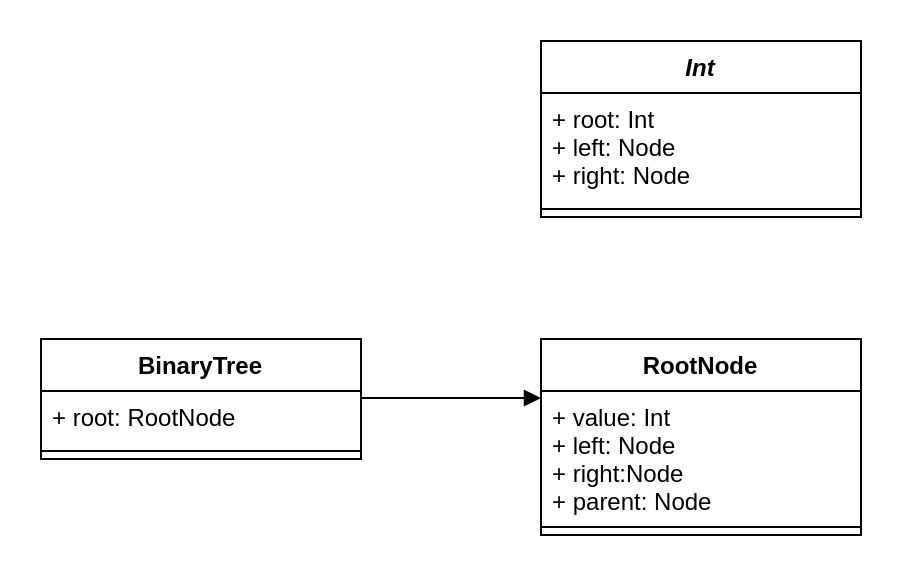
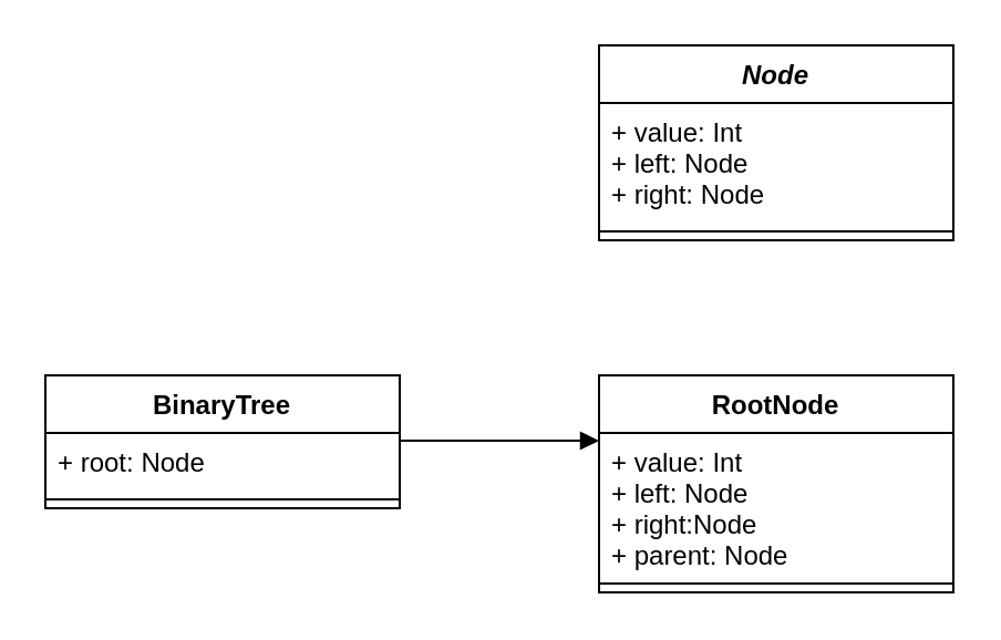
  <mxCell id="0" />
  <mxCell id="1" parent="0" />
  <mxCell id="2" value="BinaryTree" style="swimlane;fontStyle=1;align=center;verticalAlign=top;childLayout=stackLayout;horizontal=1;startSize=26;horizontalStack=0;resizeParent=1;resizeParentMax=0;resizeLast=0;collapsible=1;marginBottom=0;" parent="1" vertex="1"><mxGeometry x="20" y="169" width="160" height="60" as="geometry" /></mxCell>
- <mxCell id="3" value="+ root: RootNode" style="text;strokeColor=none;fillColor=none;align=left;verticalAlign=top;spacingLeft=4;spacingRight=4;overflow=hidden;rotatable=0;points=[[0,0.5],[1,0.5]];portConstraint=eastwest;" parent="2" vertex="1"><mxGeometry y="26" width="160" height="26" as="geometry" /></mxCell>
+ <mxCell id="3" value="+ root: Node" style="text;strokeColor=none;fillColor=none;align=left;verticalAlign=top;spacingLeft=4;spacingRight=4;overflow=hidden;rotatable=0;points=[[0,0.5],[1,0.5]];portConstraint=eastwest;" parent="2" vertex="1"><mxGeometry y="26" width="160" height="26" as="geometry" /></mxCell>
  <mxCell id="4" value="" style="line;strokeWidth=1;fillColor=none;align=left;verticalAlign=middle;spacingTop=-1;spacingLeft=3;spacingRight=3;rotatable=0;labelPosition=right;points=[];portConstraint=eastwest;" parent="2" vertex="1"><mxGeometry y="52" width="160" height="8" as="geometry" /></mxCell>
  <mxCell id="5" value="RootNode" style="swimlane;fontStyle=1;align=center;verticalAlign=top;childLayout=stackLayout;horizontal=1;startSize=26;horizontalStack=0;resizeParent=1;resizeParentMax=0;resizeLast=0;collapsible=1;marginBottom=0;" parent="1" vertex="1"><mxGeometry x="270" y="169" width="160" height="98" as="geometry" /></mxCell>
  <mxCell id="6" value="+ value: Int&#10;+ left: Node&#10;+ right:Node&#10;+ parent: Node" style="text;strokeColor=none;fillColor=none;align=left;verticalAlign=top;spacingLeft=4;spacingRight=4;overflow=hidden;rotatable=0;points=[[0,0.5],[1,0.5]];portConstraint=eastwest;" parent="5" vertex="1"><mxGeometry y="26" width="160" height="64" as="geometry" /></mxCell>
  <mxCell id="7" value="" style="line;strokeWidth=1;fillColor=none;align=left;verticalAlign=middle;spacingTop=-1;spacingLeft=3;spacingRight=3;rotatable=0;labelPosition=right;points=[];portConstraint=eastwest;" parent="5" vertex="1"><mxGeometry y="90" width="160" height="8" as="geometry" /></mxCell>
- <mxCell id="8" value="Int" style="swimlane;fontStyle=3;align=center;verticalAlign=top;childLayout=stackLayout;horizontal=1;startSize=26;horizontalStack=0;resizeParent=1;resizeParentMax=0;resizeLast=0;collapsible=1;marginBottom=0;" parent="1" vertex="1"><mxGeometry x="270" y="20" width="160" height="88" as="geometry" /></mxCell>
- <mxCell id="9" value="+ root: Int&#10;+ left: Node&#10;+ right: Node" style="text;strokeColor=none;fillColor=none;align=left;verticalAlign=top;spacingLeft=4;spacingRight=4;overflow=hidden;rotatable=0;points=[[0,0.5],[1,0.5]];portConstraint=eastwest;" parent="8" vertex="1"><mxGeometry y="26" width="160" height="54" as="geometry" /></mxCell>
+ <mxCell id="8" value="Node" style="swimlane;fontStyle=3;align=center;verticalAlign=top;childLayout=stackLayout;horizontal=1;startSize=26;horizontalStack=0;resizeParent=1;resizeParentMax=0;resizeLast=0;collapsible=1;marginBottom=0;" parent="1" vertex="1"><mxGeometry x="270" y="20" width="160" height="88" as="geometry" /></mxCell>
+ <mxCell id="9" value="+ value: Int&#10;+ left: Node&#10;+ right: Node" style="text;strokeColor=none;fillColor=none;align=left;verticalAlign=top;spacingLeft=4;spacingRight=4;overflow=hidden;rotatable=0;points=[[0,0.5],[1,0.5]];portConstraint=eastwest;" parent="8" vertex="1"><mxGeometry y="26" width="160" height="54" as="geometry" /></mxCell>
  <mxCell id="10" value="" style="line;strokeWidth=1;fillColor=none;align=left;verticalAlign=middle;spacingTop=-1;spacingLeft=3;spacingRight=3;rotatable=0;labelPosition=right;points=[];portConstraint=eastwest;" parent="8" vertex="1"><mxGeometry y="80" width="160" height="8" as="geometry" /></mxCell>
  <mxCell id="11" value="" style="endArrow=block;endFill=1;html=1;edgeStyle=orthogonalEdgeStyle;align=left;verticalAlign=top;" parent="1" edge="1"><mxGeometry x="-1" relative="1" as="geometry"><mxPoint x="180" y="198.5" as="sourcePoint" /><mxPoint x="270" y="198.5" as="targetPoint" /></mxGeometry></mxCell>
  <mxCell id="12" value="" style="resizable=0;html=1;align=left;verticalAlign=bottom;labelBackgroundColor=#ffffff;fontSize=10;" parent="11" connectable="0" vertex="1"><mxGeometry x="-1" relative="1" as="geometry" /></mxCell>
